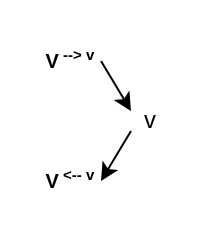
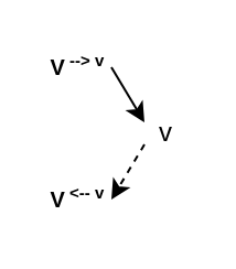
  <mxCell id="0" />
  <mxCell id="1" parent="0" />
  <mxCell id="2" value="" style="endArrow=classic;html=1;rounded=0;startArrow=none;startFill=0;endFill=1;exitX=1;exitY=0.5;exitDx=0;exitDy=0;entryX=0;entryY=0.25;entryDx=0;entryDy=0;" edge="1" parent="1" source="4" target="3"><mxGeometry width="50" height="50" relative="1" as="geometry"><mxPoint x="99.83" y="10" as="sourcePoint" /><mxPoint x="99.83" y="59.83" as="targetPoint" /></mxGeometry></mxCell>
  <mxCell id="3" value="v" style="text;strokeColor=none;align=center;fillColor=none;html=1;verticalAlign=middle;whiteSpace=wrap;rounded=0;" vertex="1" parent="1"><mxGeometry x="65" y="50" width="20" height="20" as="geometry" /></mxCell>
  <mxCell id="4" value="&lt;b&gt;&lt;font size=&quot;1&quot;&gt;V&lt;/font&gt;&lt;span style=&quot;font-size: 9px;&quot;&gt;&lt;sup&gt;&amp;nbsp;--&amp;gt; v&lt;/sup&gt;&lt;/span&gt;&lt;/b&gt;" style="text;strokeColor=none;align=center;fillColor=none;html=1;verticalAlign=middle;whiteSpace=wrap;rounded=0;" vertex="1" parent="1"><mxGeometry x="20" y="20" width="30" height="20" as="geometry" /></mxCell>
  <mxCell id="5" value="&lt;b&gt;&lt;font size=&quot;1&quot;&gt;V&lt;/font&gt;&lt;span style=&quot;font-size: 9px;&quot;&gt;&lt;sup&gt;&amp;nbsp;&amp;lt;-- v&lt;/sup&gt;&lt;/span&gt;&lt;/b&gt;" style="text;strokeColor=none;align=center;fillColor=none;html=1;verticalAlign=middle;whiteSpace=wrap;rounded=0;" vertex="1" parent="1"><mxGeometry x="20" y="80" width="30" height="20" as="geometry" /></mxCell>
- <mxCell id="6" value="" style="endArrow=classic;html=1;rounded=0;startArrow=none;startFill=0;endFill=1;entryX=1;entryY=0.5;entryDx=0;entryDy=0;exitX=0;exitY=0.75;exitDx=0;exitDy=0;" edge="1" parent="1" source="3" target="5"><mxGeometry width="50" height="50" relative="1" as="geometry"><mxPoint x="90" y="65" as="sourcePoint" /><mxPoint x="50" y="65" as="targetPoint" /></mxGeometry></mxCell>
+ <mxCell id="6" value="" style="endArrow=classic;html=1;rounded=0;startArrow=none;startFill=0;endFill=1;entryX=1;entryY=0.5;entryDx=0;entryDy=0;exitX=0;exitY=0.75;exitDx=0;exitDy=0;dashed=1;" edge="1" parent="1" source="3" target="5"><mxGeometry width="50" height="50" relative="1" as="geometry"><mxPoint x="90" y="65" as="sourcePoint" /><mxPoint x="50" y="65" as="targetPoint" /></mxGeometry></mxCell>
